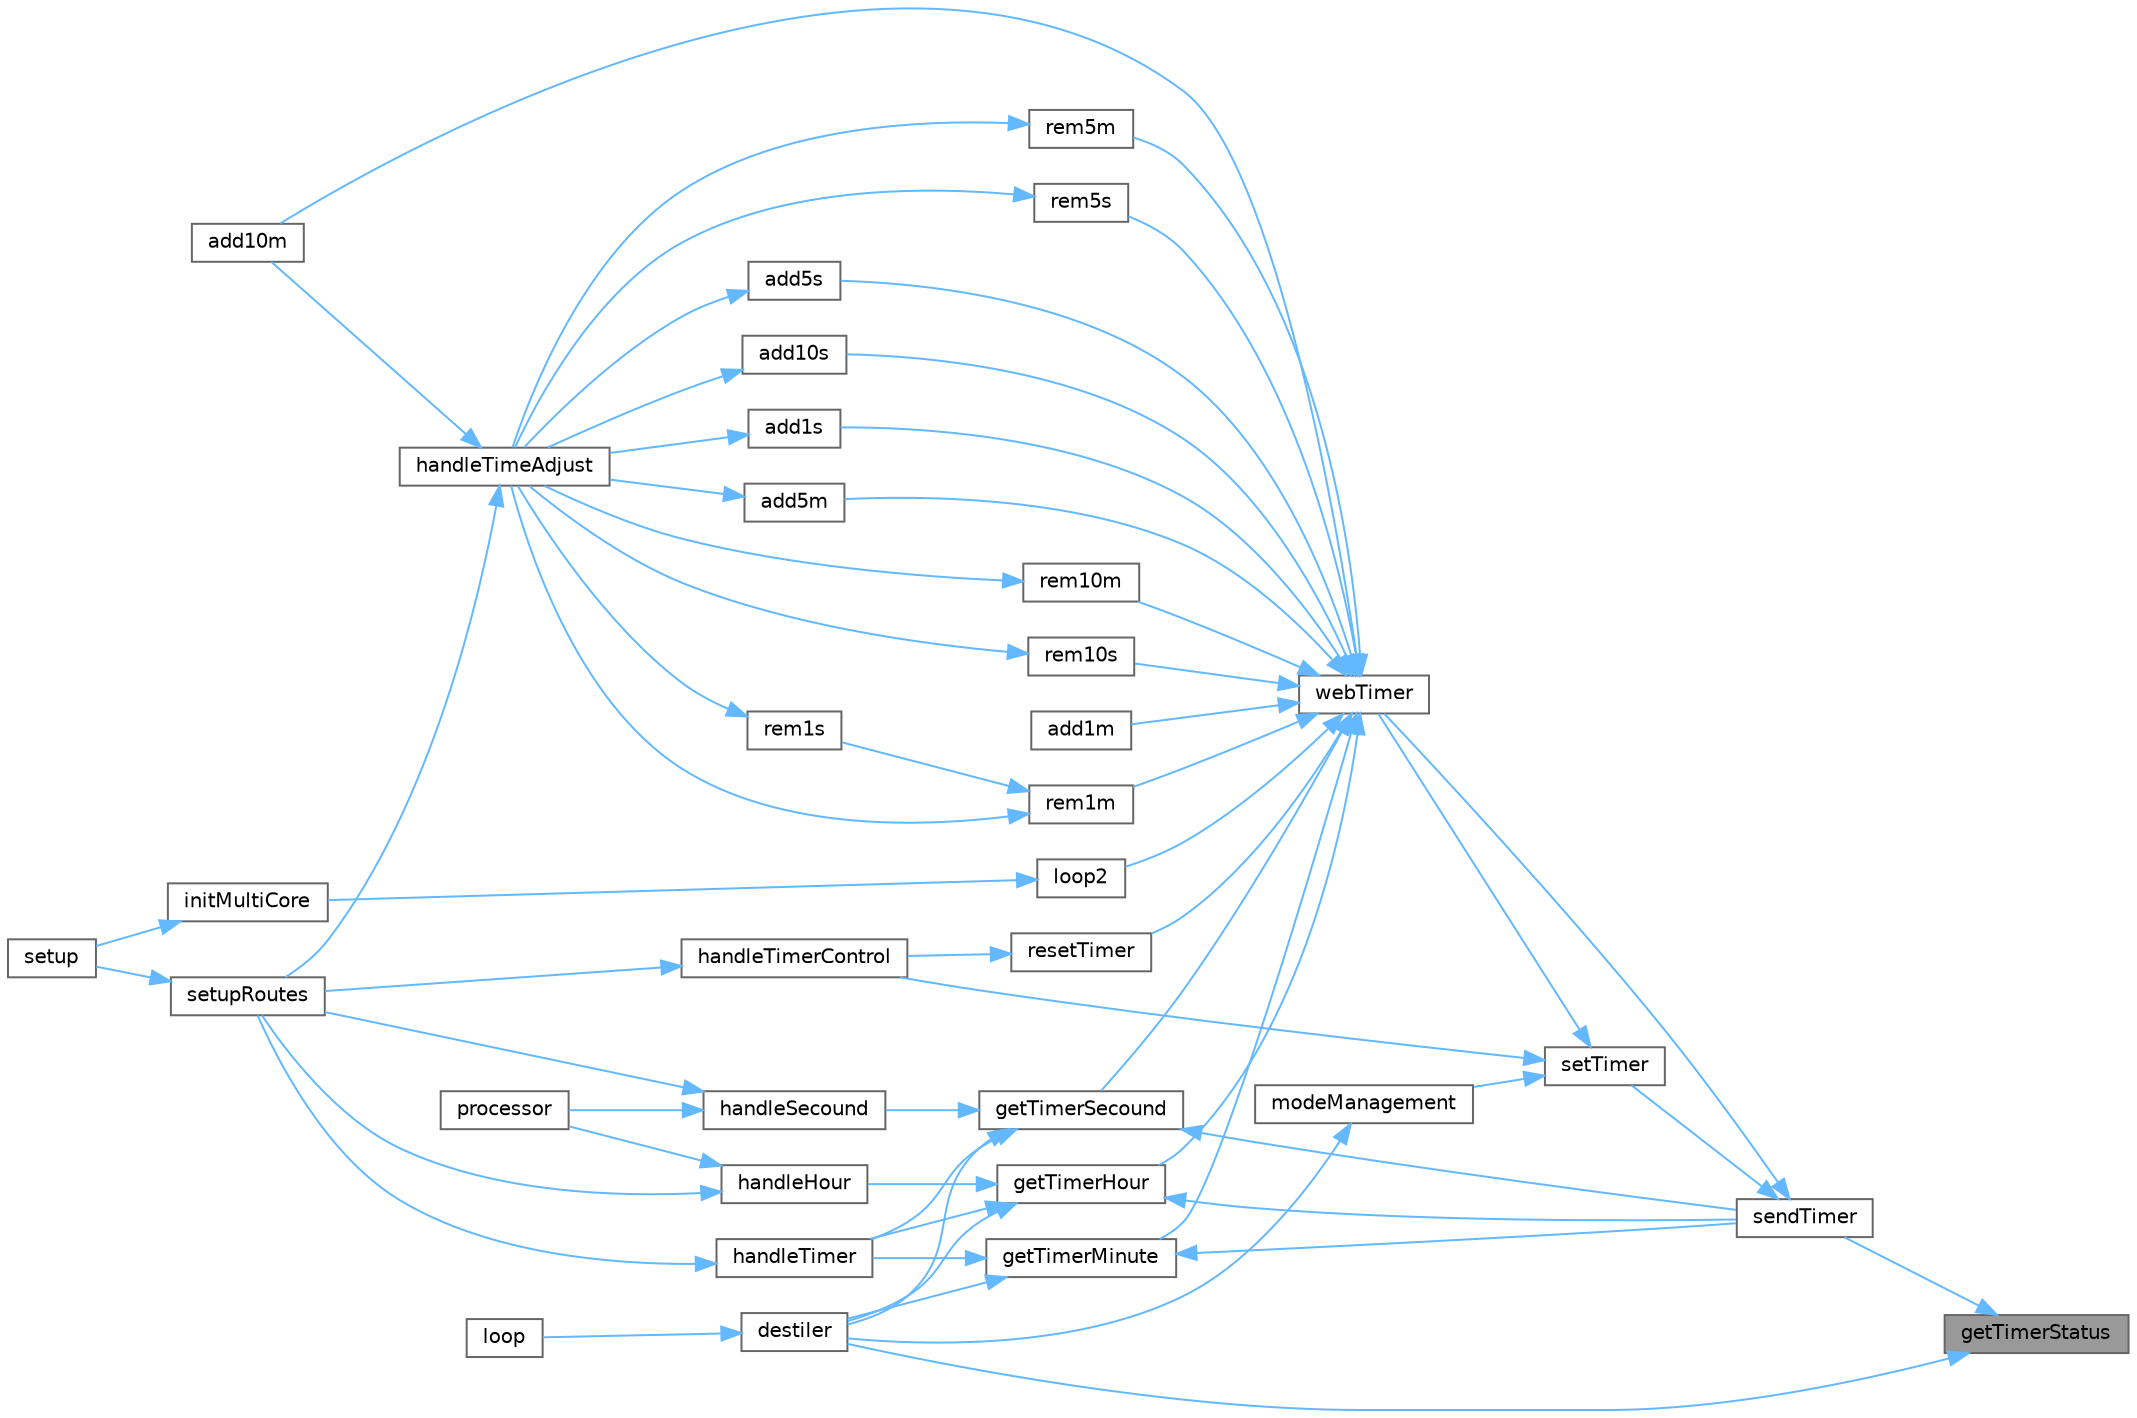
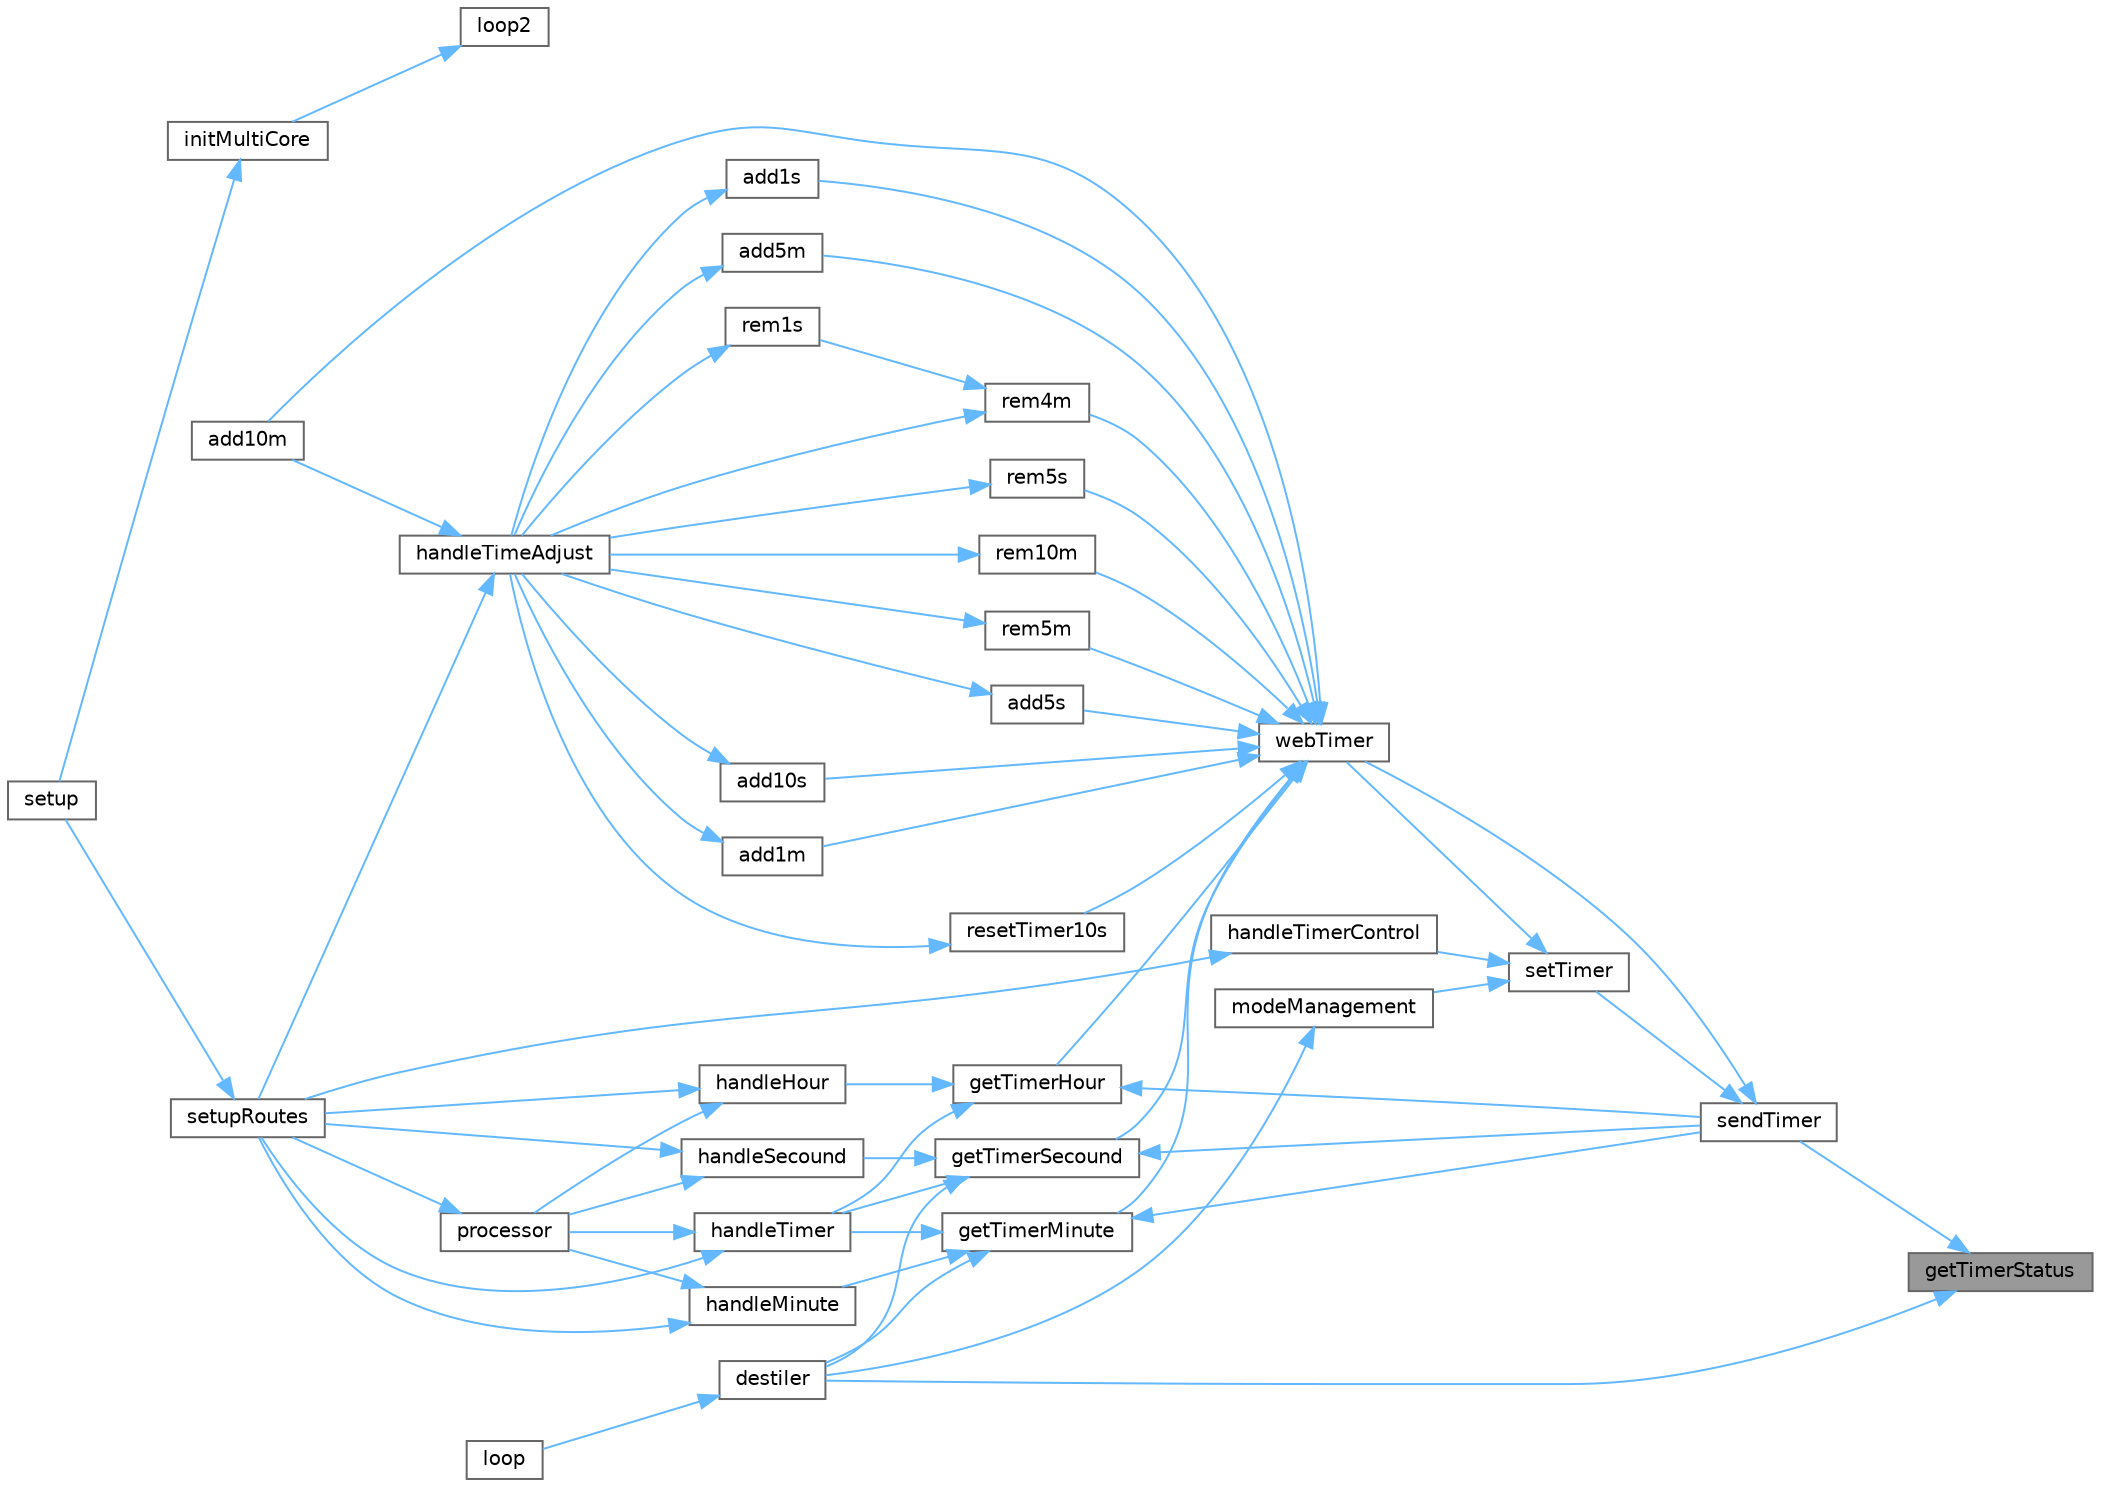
  digraph {
    rankdir=RL
    node [color=grey40 fillcolor=white fontname=Helvetica fontsize=10 shape=box style=filled]
    edge [color=steelblue1 dir=back fontname=Helvetica fontsize=10 labelfontname=Helvetica labelfontsize=10 style=solid]
    n1 [color=gray40 fillcolor=grey60 fontcolor=black height=0.2 label=getTimerStatus width=0.4]
    n2 [height=0.2 label=destiler width=0.4]
    n3 [height=0.2 label=sendTimer width=0.4]
    n4 [height=0.2 label=loop width=0.4]
    n5 [height=0.2 label=setTimer width=0.4]
    n6 [height=0.2 label=webTimer width=0.4]
    n7 [height=0.2 label=handleTimerControl width=0.4]
    n8 [height=0.2 label=modeManagement width=0.4]
    n9 [height=0.2 label=add10m width=0.4]
    n10 [height=0.2 label=add10s width=0.4]
    n11 [height=0.2 label=add1m width=0.4]
    n12 [height=0.2 label=add1s width=0.4]
    n13 [height=0.2 label=add5m width=0.4]
    n14 [height=0.2 label=add5s width=0.4]
    n15 [height=0.2 label=getTimerHour width=0.4]
    n16 [height=0.2 label=getTimerMinute width=0.4]
    n17 [height=0.2 label=getTimerSecound width=0.4]
    n18 [height=0.2 label=loop2 width=0.4]
    n19 [height=0.2 label=rem10m width=0.4]
-   n20 [height=0.2 label=rem10s width=0.4]
-   n21 [height=0.2 label=rem1m width=0.4]
+   n20 [height=0.2 label=resetTimer10s width=0.4]
+   n21 [height=0.2 label=rem4m width=0.4]
    n22 [height=0.2 label=rem5m width=0.4]
    n23 [height=0.2 label=rem5s width=0.4]
-   n24 [height=0.2 label=resetTimer width=0.4]
    n25 [height=0.2 label=setupRoutes width=0.4]
    n26 [height=0.2 label=setup width=0.4]
    n27 [height=0.2 label=handleTimeAdjust width=0.4]
    n28 [height=0.2 label=handleHour width=0.4]
    n29 [height=0.2 label=handleTimer width=0.4]
+   n30 [height=0.2 label=handleMinute width=0.4]
    n31 [height=0.2 label=handleSecound width=0.4]
    n32 [height=0.2 label=initMultiCore width=0.4]
    n33 [height=0.2 label=rem1s width=0.4]
    n34 [height=0.2 label=processor width=0.4]
    n1 -> n2
    n1 -> n3
    n2 -> n4
    n3 -> n5
    n3 -> n6
    n5 -> n6
    n5 -> n7
    n5 -> n8
    n6 -> n9
    n6 -> n10
    n6 -> n11
    n6 -> n12
    n6 -> n13
    n6 -> n14
    n6 -> n15
    n6 -> n16
    n6 -> n17
-   n6 -> n18
    n6 -> n19
    n6 -> n20
    n6 -> n21
    n6 -> n22
    n6 -> n23
-   n6 -> n24
    n7 -> n25
    n8 -> n2
    n10 -> n27
+   n11 -> n27
    n12 -> n27
    n13 -> n27
    n14 -> n27
-   n15 -> n2
    n15 -> n3
    n15 -> n28
    n15 -> n29
    n16 -> n2
    n16 -> n3
    n16 -> n29
+   n16 -> n30
    n17 -> n2
    n17 -> n3
    n17 -> n29
    n17 -> n31
    n18 -> n32
    n19 -> n27
    n20 -> n27
    n21 -> n27
    n21 -> n33
    n22 -> n27
    n23 -> n27
-   n24 -> n7
    n25 -> n26
    n27 -> n9
    n27 -> n25
    n28 -> n25
    n28 -> n34
    n29 -> n25
+   n29 -> n34
+   n30 -> n25
+   n30 -> n34
    n31 -> n25
    n31 -> n34
    n32 -> n26
    n33 -> n27
+   n34 -> n25
  }
